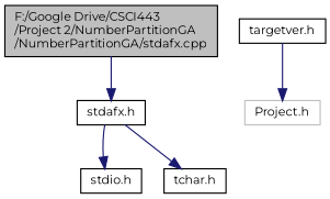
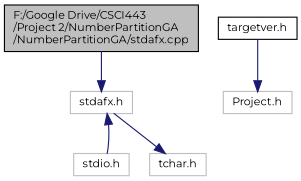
  digraph {
    fontname=Montserrat
    node [color=black fillcolor=white fontname=Montserrat fontsize=10 shape=record style=filled]
    edge [color=midnightblue fontname=Montserrat fontsize=10 labelfontname=Helvetica labelfontsize=10 style=solid]
    n1 [fillcolor=grey75 fontcolor=black height=0.2 label="F:/Google Drive/CSCI443\l/Project 2/NumberPartitionGA\l/NumberPartitionGA/stdafx.cpp" width=0.4]
-   n2 [height=0.2 label="stdafx.h" width=0.4]
-   n3 [height=0.2 label="stdio.h" width=0.4]
-   n4 [height=0.2 label="tchar.h" width=0.4]
+   n2 [color=grey75 height=0.2 label="stdafx.h" width=0.4]
+   n3 [color=grey75 height=0.2 label="stdio.h" width=0.4]
+   n4 [color=grey75 height=0.2 label="tchar.h" width=0.4]
    n5 [height=0.2 label="targetver.h" width=0.4]
    n6 [color=grey75 height=0.2 label="Project.h" width=0.4]
    n1 -> n2
-   n2 -> n3
+   n3 -> n2
    n2 -> n4
    n5 -> n6
  }
